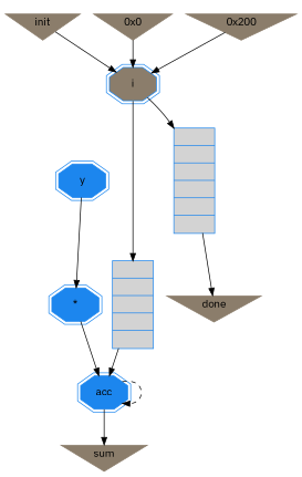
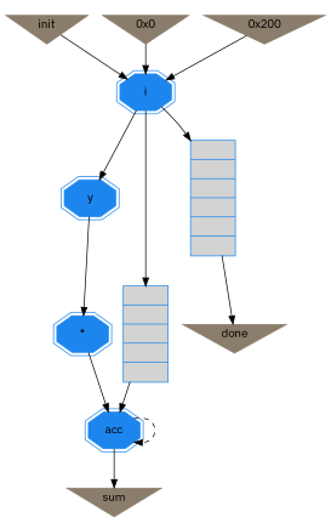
  digraph {
    fontname="IBM Plex Sans"
    node [color=dodgerblue2 fontname="IBM Plex Sans" shape=invtriangle style=filled]
    edge [fontname="IBM Plex Sans"]
    n1 [label=y shape=doubleoctagon]
    n2 [label="*" shape=doubleoctagon]
    n3 [label=acc shape=doubleoctagon]
    n4 [color=bisque4 label=sum]
    n5 [color=bisque4 label=done]
-   n6 [label=i shape=doubleoctagon fillcolor=bisque4]
+   n6 [label=i shape=doubleoctagon]
    n7 [fillcolor=lightgray label="{||||}" shape=record]
    n8 [fillcolor=lightgray label="{|||||}" shape=record]
    n9 [color=bisque4 label=init]
    n10 [color=bisque4 label="0x0"]
    n11 [color=bisque4 label="0x200"]
    n1 -> n2
    n2 -> n3
    n3 -> n3 [style=dashed]
    n3 -> n4
+   n6 -> n1
    n6 -> n7 [headport=input]
    n6 -> n8 [headport=input]
    n7 -> n3
    n8 -> n5
    n9 -> n6
    n10 -> n6
    n11 -> n6
  }
